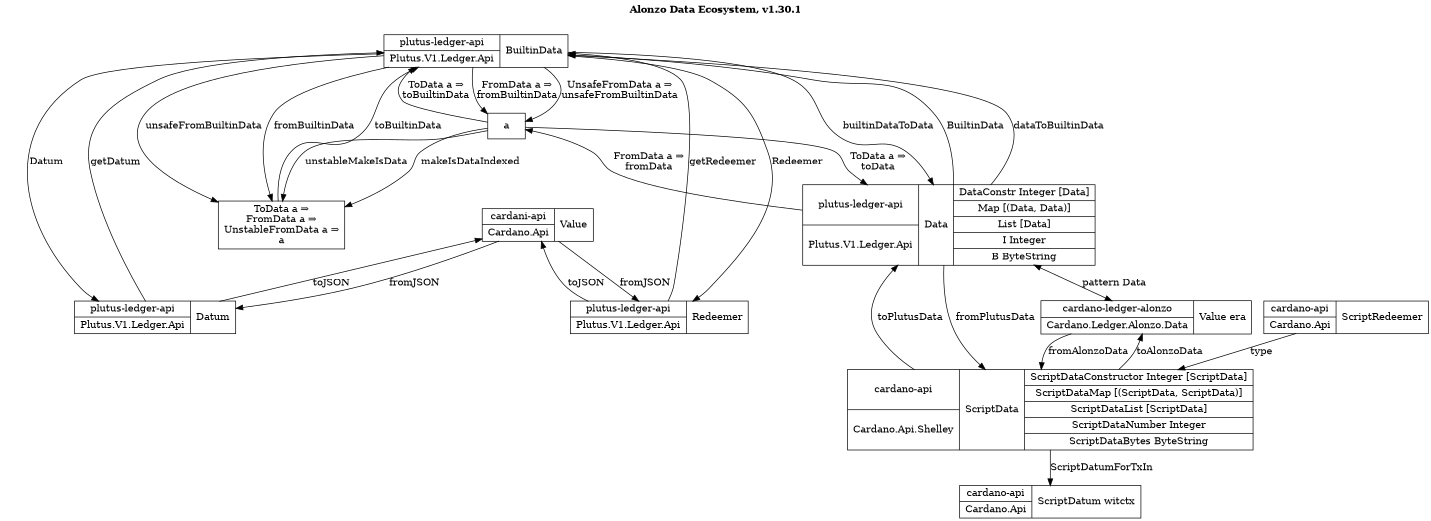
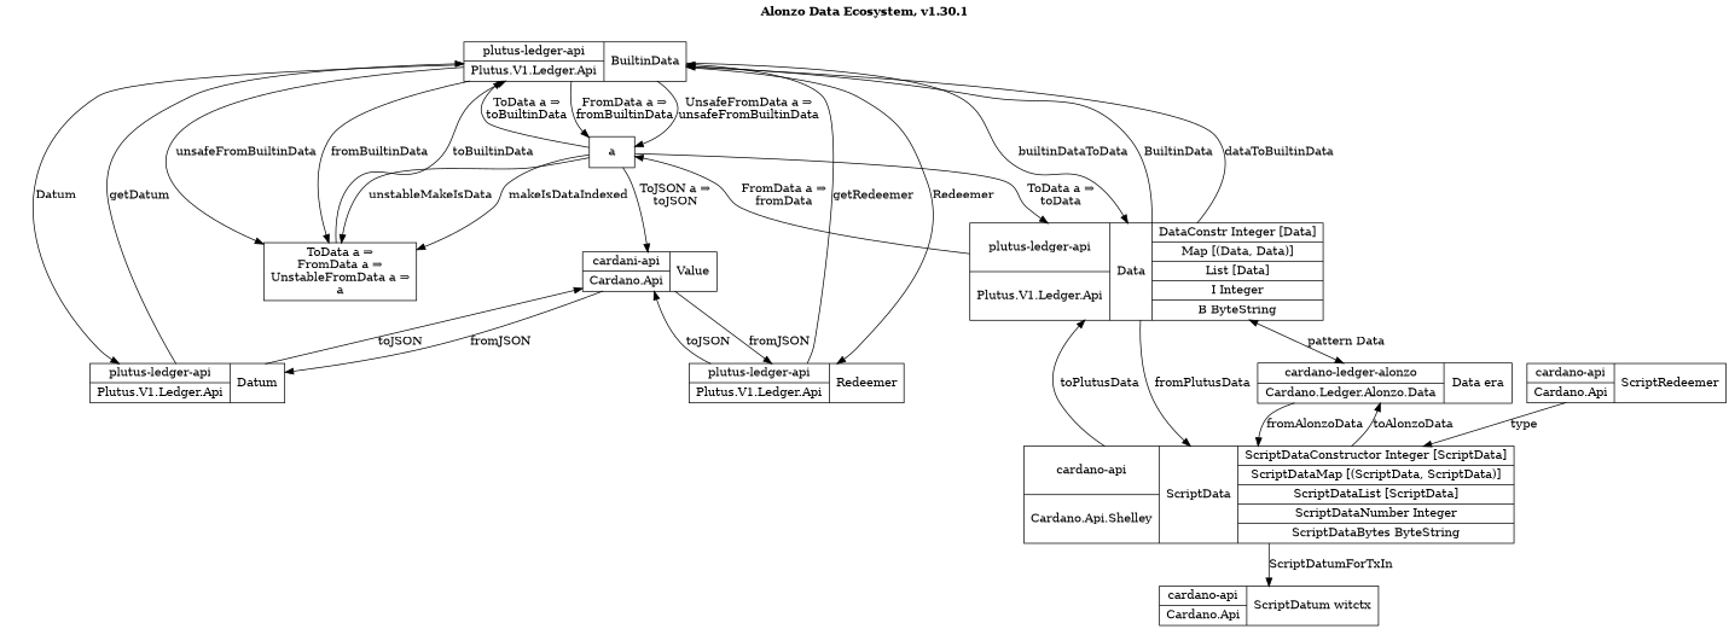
  digraph {
    label=<<b>Alonzo Data Ecosystem, v1.30.1</b>>
    labelloc=top
    rankdir=TB
    node [shape=record]
    n1 [label="{plutus-ledger-api|Plutus.V1.Ledger.Api}|BuiltinData"]
    n2 [label=a]
    n3 [label="{plutus-ledger-api|Plutus.V1.Ledger.Api}|Datum"]
    n4 [label="{plutus-ledger-api|Plutus.V1.Ledger.Api}|Redeemer"]
    n5 [label="{plutus-ledger-api|Plutus.V1.Ledger.Api}|Data|{DataConstr Integer [Data]|Map [(Data, Data)]|List [Data]|I Integer|B ByteString}"]
    n6 [label="ToData a ⇒\nFromData a ⇒\nUnstableFromData a ⇒\na"]
    n7 [label="{cardani-api|Cardano.Api}|Value"]
    n8 [label="{cardano-api|Cardano.Api.Shelley}|ScriptData|{ScriptDataConstructor Integer [ScriptData]|ScriptDataMap [(ScriptData, ScriptData)]|ScriptDataList [ScriptData]|ScriptDataNumber Integer|ScriptDataBytes ByteString}"]
-   n9 [label="{cardano-ledger-alonzo|Cardano.Ledger.Alonzo.Data}|Value era"]
+   n9 [label="{cardano-ledger-alonzo|Cardano.Ledger.Alonzo.Data}|Data era"]
    n10 [label="{cardano-api|Cardano.Api}|ScriptDatum witctx"]
    n11 [label="{cardano-api|Cardano.Api}|ScriptRedeemer"]
    n1 -> n2 [label="FromData a ⇒\nfromBuiltinData"]
    n1 -> n2 [label="UnsafeFromData a ⇒\nunsafeFromBuiltinData"]
    n1 -> n3 [label=Datum]
    n1 -> n4 [label=Redeemer]
    n1 -> n5 [label=builtinDataToData]
    n1 -> n6 [label=fromBuiltinData]
    n1 -> n6 [label=unsafeFromBuiltinData]
    n2 -> n1 [label="ToData a ⇒\ntoBuiltinData"]
    n2 -> n5 [label="ToData a ⇒\ntoData"]
    n2 -> n6 [label=unstableMakeIsData]
    n2 -> n6 [label=makeIsDataIndexed]
+   n2 -> n7 [label="ToJSON a ⇒\ntoJSON"]
    n3 -> n1 [label=getDatum]
    n3 -> n7 [label=toJSON]
    n4 -> n1 [label=getRedeemer]
    n4 -> n7 [label=toJSON]
    n5 -> n1 [label=BuiltinData]
    n5 -> n1 [label=dataToBuiltinData]
    n5 -> n2 [label="FromData a ⇒\nfromData"]
    n5 -> n8 [label=fromPlutusData]
    n5 -> n9 [dir=both label="pattern Data"]
    n6 -> n1 [label=toBuiltinData]
    n7 -> n3 [label=fromJSON]
    n7 -> n4 [label=fromJSON]
    n8 -> n5 [label=toPlutusData]
    n8 -> n9 [label=toAlonzoData]
    n8 -> n10 [label=ScriptDatumForTxIn]
    n9 -> n8 [label=fromAlonzoData]
    n11 -> n8 [label=type]
  }
